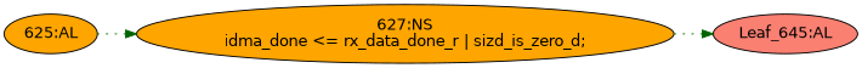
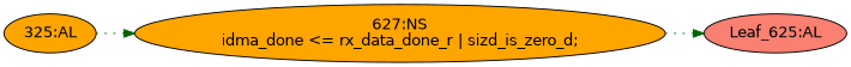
  strict digraph {
    fontname="DejaVu Sans"
    rankdir=LR
    node [fillcolor=orange fontname="DejaVu Sans" style=filled]
    edge [color=darkgreen cond="[]" fontname="DejaVu Sans" lineno=None style=dotted]
-   n1 [ast="<pyverilog.vparser.ast.Always object at 0x7fa020e2f350>" clk_sens=True label="625:AL" sens="['clk']" statements="[]" typ=Always use_var="['rx_data_done_r', 'sizd_is_zero_d']"]
+   n1 [ast="<pyverilog.vparser.ast.Always object at 0x7fa020e2f350>" clk_sens=True label="325:AL" sens="['clk']" statements="[]" typ=Always use_var="['rx_data_done_r', 'sizd_is_zero_d']"]
    n2 [ast="<pyverilog.vparser.ast.NonblockingSubstitution object at 0x7fa020e2f450>" label="627:NS\nidma_done <= rx_data_done_r | sizd_is_zero_d;" statements="[<pyverilog.vparser.ast.NonblockingSubstitution object at 0x7fa020e2f450>]" typ=NonblockingSubstitution]
-   n3 [def_var="['idma_done']" fillcolor=salmon label="Leaf_645:AL"]
+   n3 [def_var="['idma_done']" fillcolor=salmon label="Leaf_625:AL"]
    n1 -> n2
    n2 -> n3
  }
